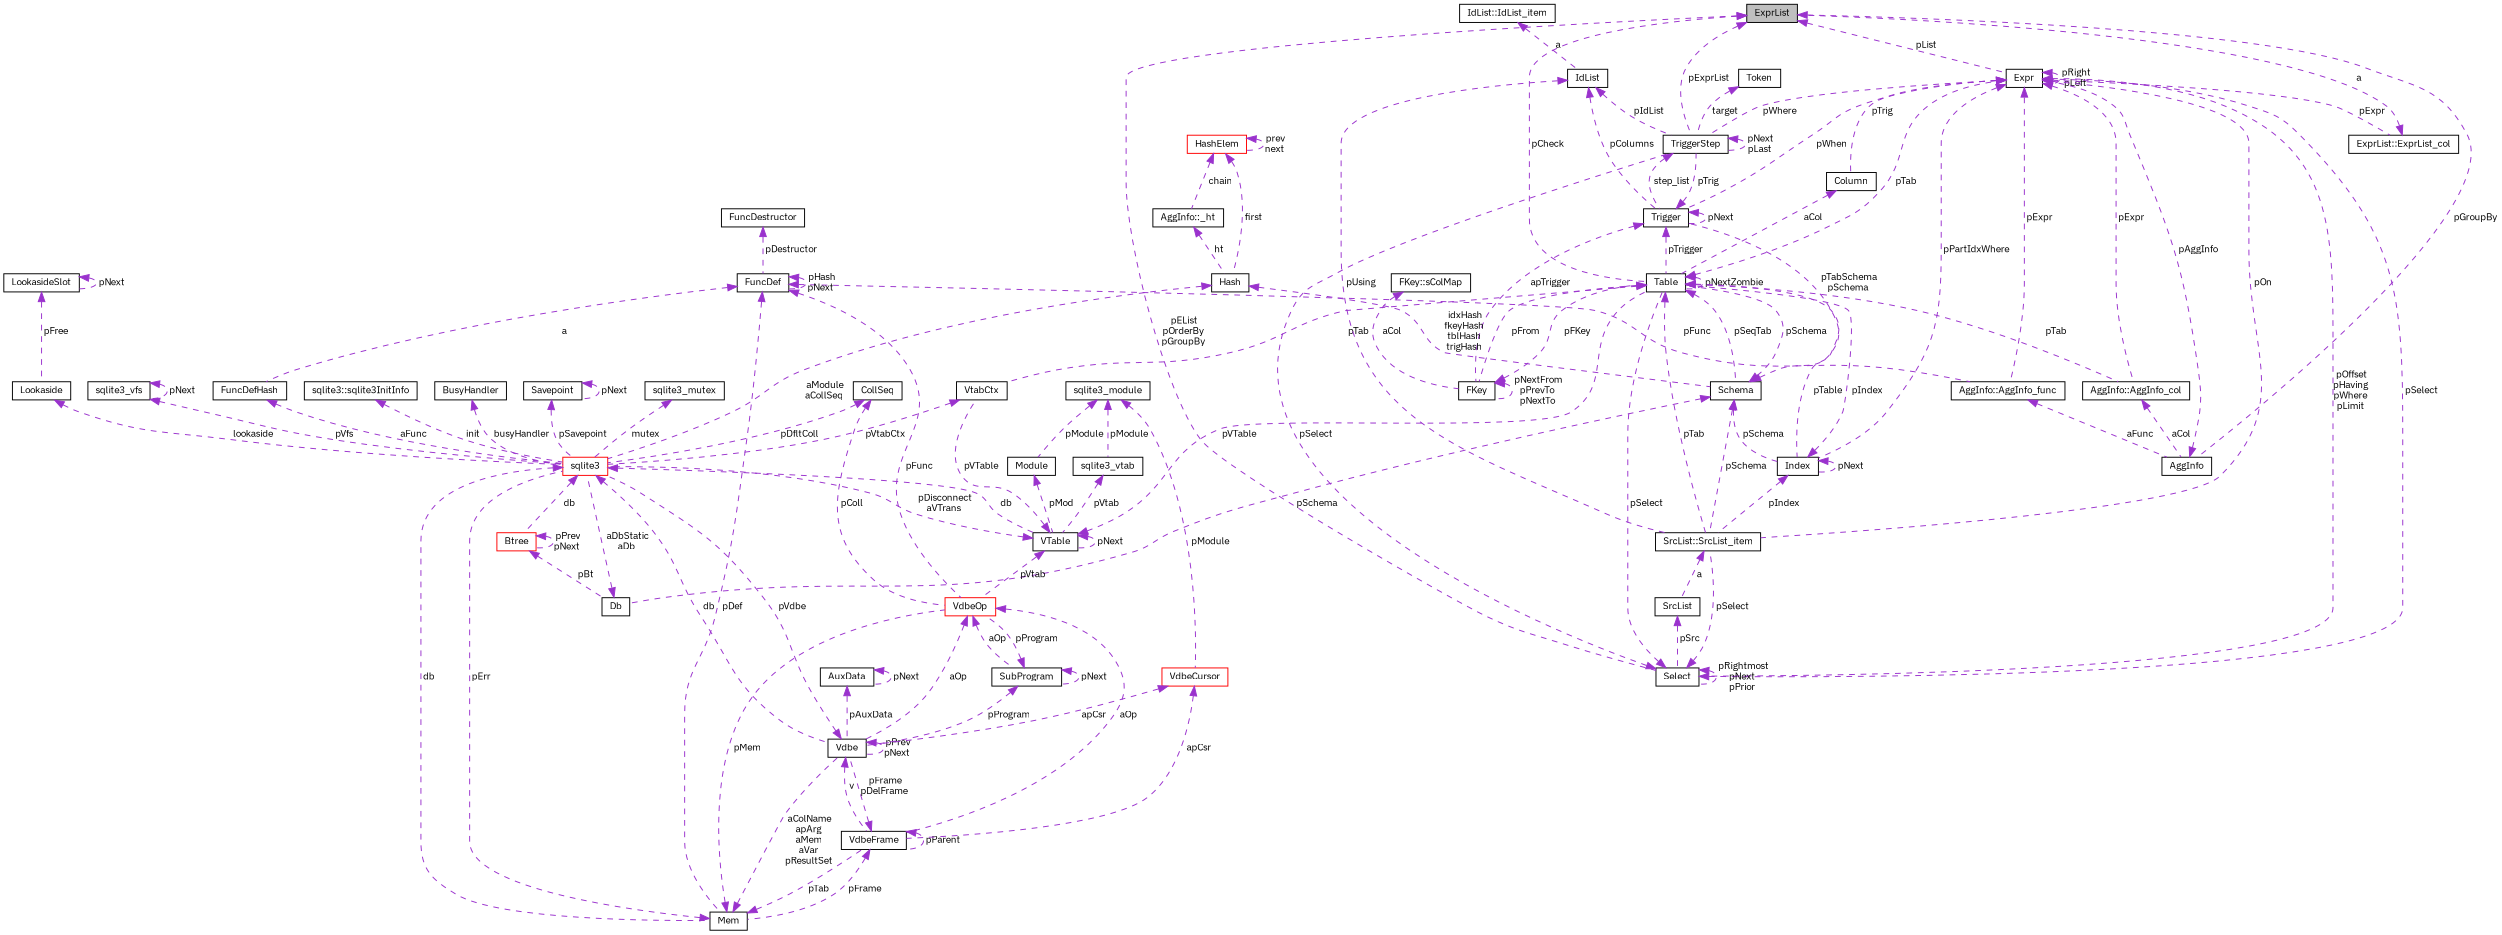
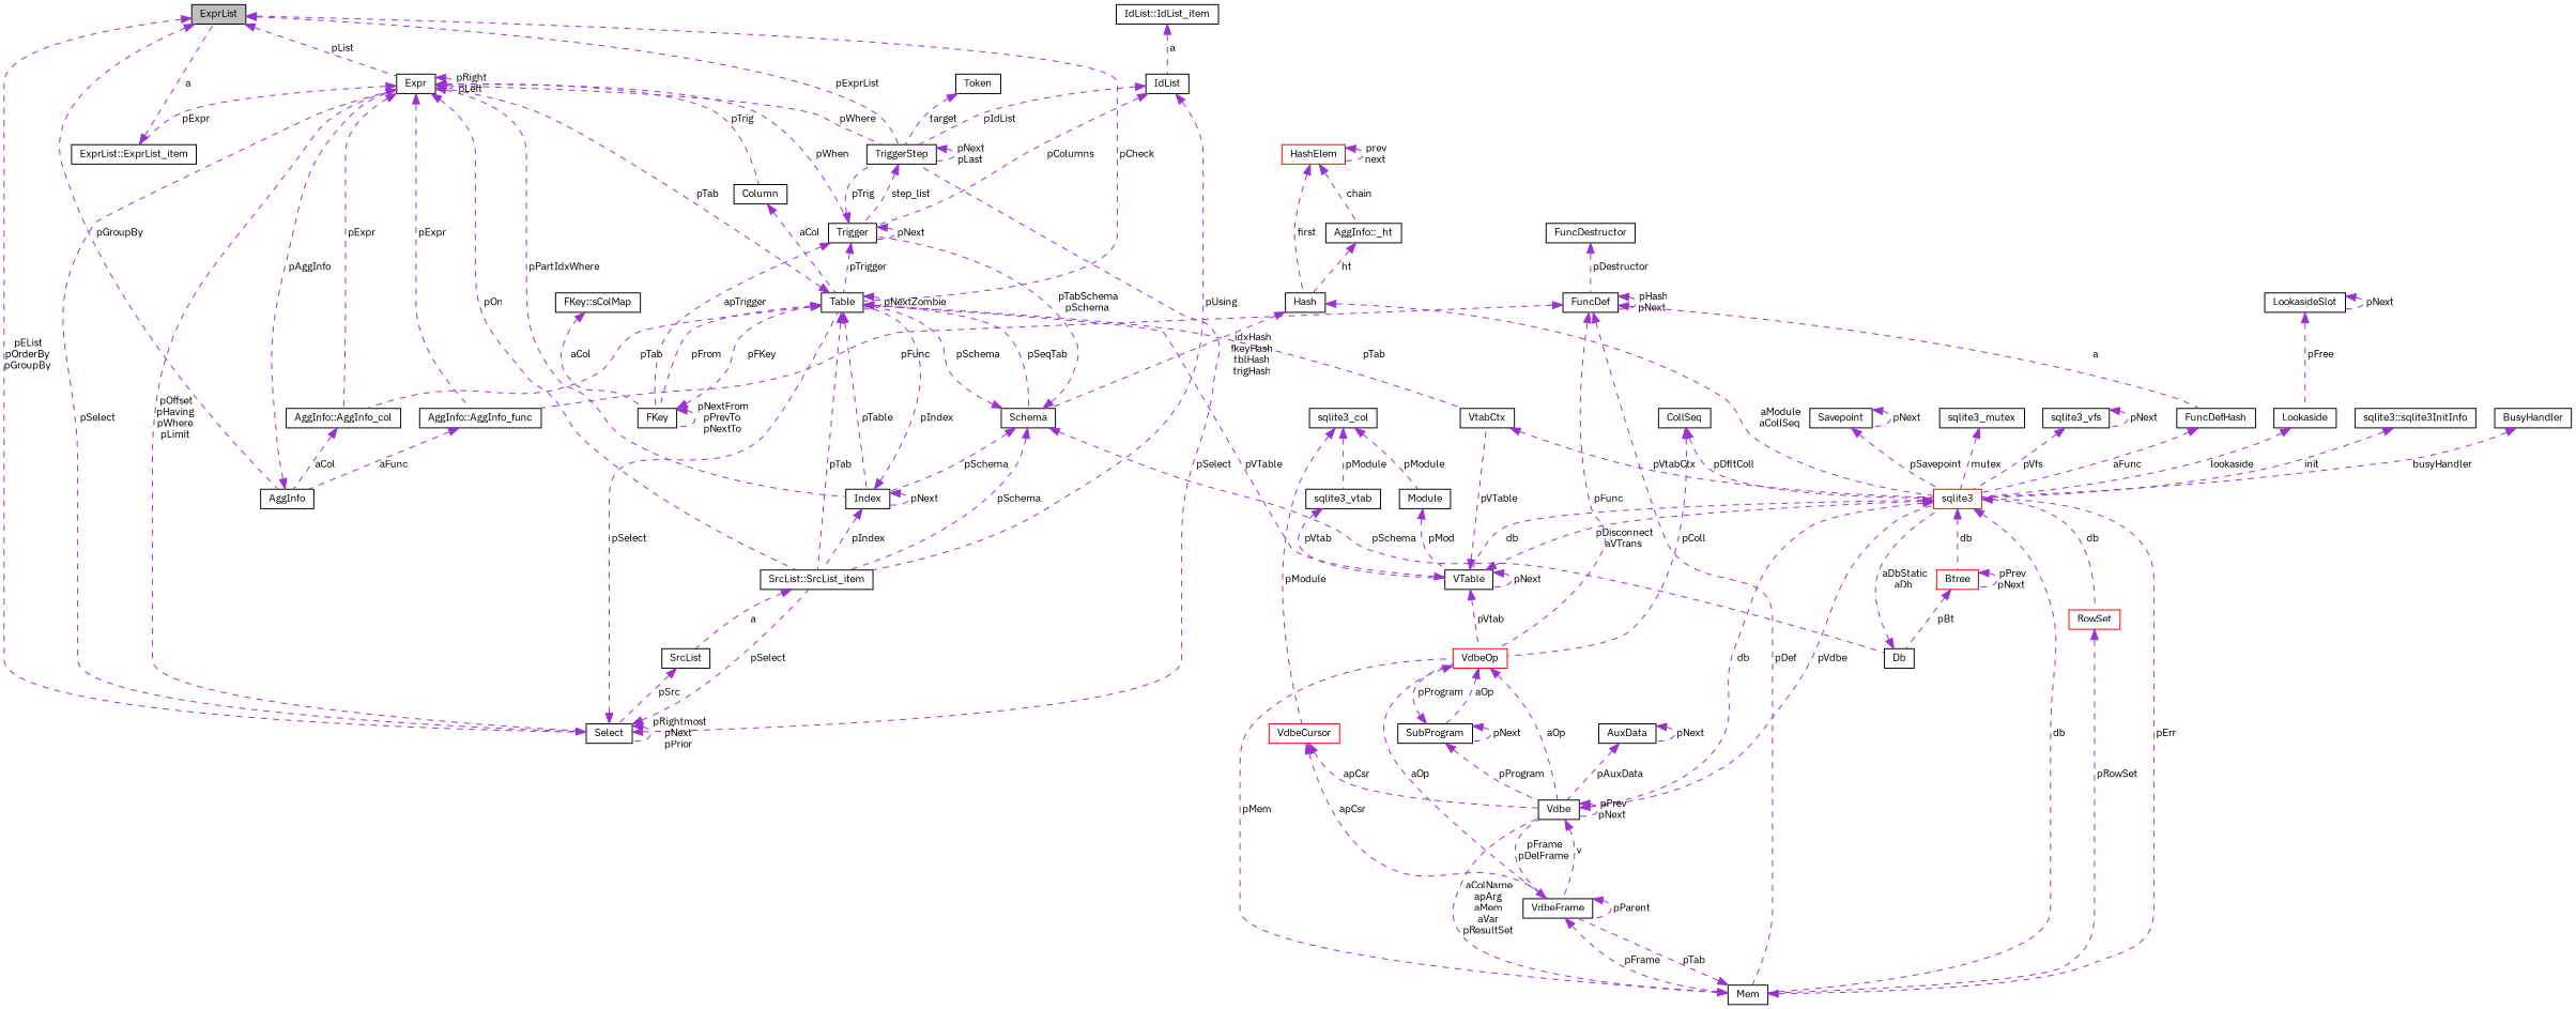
  digraph {
    fontname="IBM Plex Sans"
    node [color=black fillcolor=white fontname="IBM Plex Sans" fontsize=10 shape=record style=filled]
    edge [color=darkorchid3 dir=back fontname="IBM Plex Sans" fontsize=10 labelfontname=Helvetica labelfontsize=10 style=dashed]
    n1 [fillcolor=grey75 fontcolor=black height=0.2 label=ExprList width=0.4]
    n2 [height=0.2 label=Expr width=0.4]
    n3 [height=0.2 label=AggInfo width=0.4]
    n4 [height=0.2 label=Table width=0.4]
    n5 [height=0.2 label=TriggerStep width=0.4]
    n6 [height=0.2 label=Select width=0.4]
-   n7 [height=0.2 label="ExprList::ExprList_col" width=0.4]
+   n7 [height=0.2 label="ExprList::ExprList_item" width=0.4]
    n8 [height=0.2 label="AggInfo::AggInfo_col" width=0.4]
    n9 [height=0.2 label=Column width=0.4]
    n10 [height=0.2 label=Trigger width=0.4]
    n11 [height=0.2 label="SrcList::SrcList_item" width=0.4]
    n12 [height=0.2 label=Index width=0.4]
    n13 [height=0.2 label="AggInfo::AggInfo_func" width=0.4]
    n14 [height=0.2 label=Schema width=0.4]
    n15 [height=0.2 label=FKey width=0.4]
    n16 [height=0.2 label=VtabCtx width=0.4]
    n17 [height=0.2 label=SrcList width=0.4]
    n18 [height=0.2 label=Db width=0.4]
    n19 [color=red height=0.2 label=sqlite3 width=0.4]
    n20 [height=0.2 label=Hash width=0.4]
    n21 [height=0.2 label=VTable width=0.4]
    n22 [height=0.2 label=Mem width=0.4]
    n23 [height=0.2 label=Vdbe width=0.4]
    n24 [color=red height=0.2 label=Btree width=0.4]
+   n25 [color=red height=0.2 label=RowSet width=0.4]
    n26 [height=0.2 label="AggInfo::_ht" width=0.4]
    n27 [color=red height=0.2 label=HashElem width=0.4]
    n28 [height=0.2 label="FKey::sColMap" width=0.4]
    n29 [height=0.2 label=Token width=0.4]
    n30 [height=0.2 label=IdList width=0.4]
    n31 [height=0.2 label="IdList::IdList_item" width=0.4]
    n32 [color=red height=0.2 label=VdbeOp width=0.4]
    n33 [height=0.2 label=VdbeFrame width=0.4]
    n34 [height=0.2 label=SubProgram width=0.4]
    n35 [height=0.2 label=AuxData width=0.4]
    n36 [height=0.2 label=CollSeq width=0.4]
    n37 [height=0.2 label=FuncDef width=0.4]
    n38 [height=0.2 label=FuncDefHash width=0.4]
    n39 [height=0.2 label=FuncDestructor width=0.4]
    n40 [color=red height=0.2 label=VdbeCursor width=0.4]
-   n41 [height=0.2 label=sqlite3_module width=0.4]
+   n41 [height=0.2 label=sqlite3_col width=0.4]
    n42 [height=0.2 label=Module width=0.4]
    n43 [height=0.2 label=sqlite3_vtab width=0.4]
    n44 [height=0.2 label=Savepoint width=0.4]
    n45 [height=0.2 label=Lookaside width=0.4]
    n46 [height=0.2 label=LookasideSlot width=0.4]
    n47 [height=0.2 label=sqlite3_mutex width=0.4]
    n48 [height=0.2 label=sqlite3_vfs width=0.4]
    n49 [height=0.2 label="sqlite3::sqlite3InitInfo" width=0.4]
    n50 [height=0.2 label=BusyHandler width=0.4]
    n1 -> n2 [label=" pList"]
    n1 -> n3 [label=" pGroupBy"]
    n1 -> n4 [label=" pCheck"]
    n1 -> n5 [label=" pExprList"]
    n1 -> n6 [label=" pEList\npOrderBy\npGroupBy"]
    n2 -> n2 [label=" pRight\npLeft"]
    n2 -> n5 [label=" pWhere"]
    n2 -> n6 [label=" pOffset\npHaving\npWhere\npLimit"]
    n2 -> n7 [label=" pExpr"]
    n2 -> n8 [label=" pExpr"]
    n2 -> n9 [label=" pTrig"]
    n2 -> n10 [label=" pWhen"]
    n2 -> n11 [label=" pOn"]
    n2 -> n12 [label=" pPartIdxWhere"]
    n2 -> n13 [label=" pExpr"]
    n3 -> n2 [label=" pAggInfo"]
    n4 -> n2 [label=" pTab"]
    n4 -> n4 [label=" pNextZombie"]
    n4 -> n8 [label=" pTab"]
    n4 -> n11 [label=" pTab"]
    n4 -> n12 [label=" pTable"]
    n4 -> n14 [label=" pSeqTab"]
    n4 -> n15 [label=" pFrom"]
    n4 -> n16 [label=" pTab"]
    n5 -> n5 [label=" pNext\npLast"]
    n5 -> n10 [label=" step_list"]
    n6 -> n2 [label=" pSelect"]
    n6 -> n4 [label=" pSelect"]
    n6 -> n5 [label=" pSelect"]
    n6 -> n6 [label=" pRightmost\npNext\npPrior"]
    n6 -> n11 [label=" pSelect"]
    n7 -> n1 [label=" a"]
    n8 -> n3 [label=" aCol"]
    n9 -> n4 [label=" aCol"]
    n10 -> n4 [label=" pTrigger"]
    n10 -> n5 [label=" pTrig"]
    n10 -> n10 [label=" pNext"]
    n10 -> n15 [label=" apTrigger"]
    n11 -> n17 [label=" a"]
    n12 -> n4 [label=" pIndex"]
    n12 -> n11 [label=" pIndex"]
    n12 -> n12 [label=" pNext"]
    n13 -> n3 [label=" aFunc"]
    n14 -> n4 [label=" pSchema"]
    n14 -> n10 [label=" pTabSchema\npSchema"]
    n14 -> n11 [label=" pSchema"]
    n14 -> n12 [label=" pSchema"]
    n14 -> n18 [label=" pSchema"]
    n15 -> n4 [label=" pFKey"]
    n15 -> n15 [label=" pNextFrom\npPrevTo\npNextTo"]
    n16 -> n19 [label=" pVtabCtx"]
    n17 -> n6 [label=" pSrc"]
    n18 -> n19 [label=" aDbStatic\naDb"]
    n19 -> n21 [label=" db"]
    n19 -> n22 [label=" db"]
    n19 -> n23 [label=" db"]
    n19 -> n24 [label=" db"]
+   n19 -> n25 [label=" db"]
    n20 -> n14 [label=" idxHash\nfkeyHash\ntblHash\ntrigHash"]
    n20 -> n19 [label=" aModule\naCollSeq"]
    n21 -> n4 [label=" pVTable"]
    n21 -> n16 [label=" pVTable"]
    n21 -> n19 [label=" pDisconnect\naVTrans"]
    n21 -> n21 [label=" pNext"]
    n21 -> n32 [label=" pVtab"]
    n22 -> n19 [label=" pErr"]
    n22 -> n23 [label=" aColName\napArg\naMem\naVar\npResultSet"]
    n22 -> n32 [label=" pMem"]
    n22 -> n33 [label=" pTab"]
    n23 -> n19 [label=" pVdbe"]
    n23 -> n23 [label=" pPrev\npNext"]
    n23 -> n33 [label=" v"]
    n24 -> n18 [label=" pBt"]
    n24 -> n24 [label=" pPrev\npNext"]
+   n25 -> n22 [label=" pRowSet"]
    n26 -> n20 [label=" ht"]
    n27 -> n20 [label=" first"]
    n27 -> n26 [label=" chain"]
    n27 -> n27 [label=" prev\nnext"]
    n28 -> n15 [label=" aCol"]
    n29 -> n5 [label=" target"]
    n30 -> n5 [label=" pIdList"]
    n30 -> n10 [label=" pColumns"]
    n30 -> n11 [label=" pUsing"]
    n31 -> n30 [label=" a"]
    n32 -> n23 [label=" aOp"]
    n32 -> n33 [label=" aOp"]
    n32 -> n34 [label=" aOp"]
    n33 -> n22 [label=" pFrame"]
    n33 -> n23 [label=" pFrame\npDelFrame"]
    n33 -> n33 [label=" pParent"]
    n34 -> n23 [label=" pProgram"]
    n34 -> n32 [label=" pProgram"]
    n34 -> n34 [label=" pNext"]
    n35 -> n23 [label=" pAuxData"]
    n35 -> n35 [label=" pNext"]
    n36 -> n19 [label=" pDfltColl"]
    n36 -> n32 [label=" pColl"]
    n37 -> n13 [label=" pFunc"]
    n37 -> n22 [label=" pDef"]
    n37 -> n32 [label=" pFunc"]
    n37 -> n37 [label=" pHash\npNext"]
    n37 -> n38 [label=" a"]
    n38 -> n19 [label=" aFunc"]
    n39 -> n37 [label=" pDestructor"]
    n40 -> n23 [label=" apCsr"]
    n40 -> n33 [label=" apCsr"]
    n41 -> n40 [label=" pModule"]
    n41 -> n42 [label=" pModule"]
    n41 -> n43 [label=" pModule"]
    n42 -> n21 [label=" pMod"]
    n43 -> n21 [label=" pVtab"]
    n44 -> n19 [label=" pSavepoint"]
    n44 -> n44 [label=" pNext"]
    n45 -> n19 [label=" lookaside"]
    n46 -> n45 [label=" pFree"]
    n46 -> n46 [label=" pNext"]
    n47 -> n19 [label=" mutex"]
    n48 -> n19 [label=" pVfs"]
    n48 -> n48 [label=" pNext"]
    n49 -> n19 [label=" init"]
    n50 -> n19 [label=" busyHandler"]
  }
